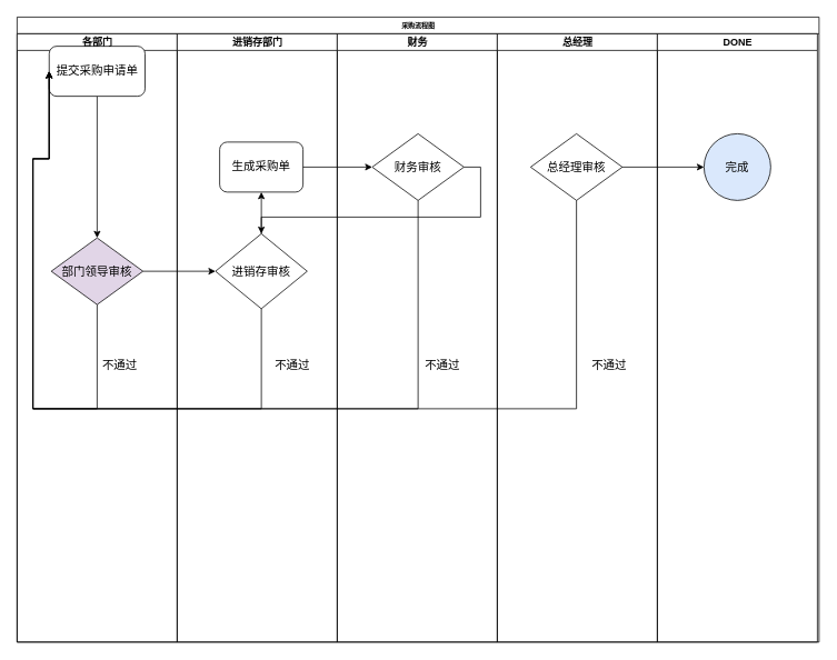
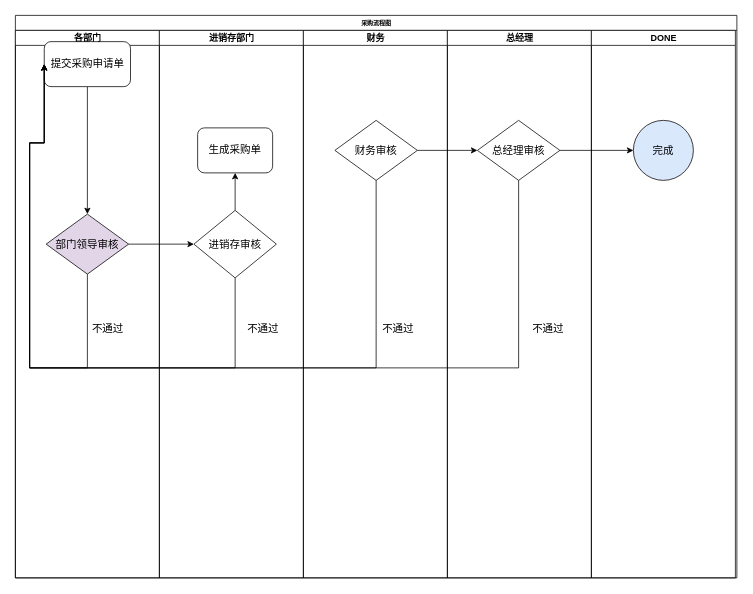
  <mxCell id="0" />
  <mxCell id="1" parent="0" />
  <mxCell id="2" value="采购流程图" style="swimlane;html=1;childLayout=stackLayout;startSize=20;rounded=0;shadow=0;labelBackgroundColor=none;strokeWidth=1;fontFamily=Verdana;fontSize=8;align=center;" parent="1" vertex="1"><mxGeometry x="20" y="20" width="962" height="750" as="geometry" /></mxCell>
  <mxCell id="3" value="各部门" style="swimlane;html=1;startSize=20;" parent="2" vertex="1"><mxGeometry y="20" width="192" height="730" as="geometry" /></mxCell>
  <mxCell id="4" style="edgeStyle=orthogonalEdgeStyle;rounded=0;orthogonalLoop=1;jettySize=auto;html=1;exitX=0.5;exitY=1;exitDx=0;exitDy=0;entryX=0.5;entryY=0;entryDx=0;entryDy=0;" edge="1" parent="3" source="5" target="7"><mxGeometry relative="1" as="geometry" /></mxCell>
  <mxCell id="5" value="提交采购申请单" style="rounded=1;whiteSpace=wrap;html=1;shadow=0;labelBackgroundColor=none;strokeWidth=1;fontFamily=Verdana;fontSize=14;align=center;fontStyle=0" parent="3" vertex="1"><mxGeometry x="38.5" y="15" width="115" height="60" as="geometry" /></mxCell>
  <mxCell id="6" style="edgeStyle=orthogonalEdgeStyle;rounded=0;orthogonalLoop=1;jettySize=auto;html=1;exitX=0.5;exitY=1;exitDx=0;exitDy=0;entryX=0;entryY=0.5;entryDx=0;entryDy=0;fontSize=14;" edge="1" parent="3" source="7" target="5"><mxGeometry relative="1" as="geometry"><Array as="points"><mxPoint x="96" y="450" /><mxPoint x="19" y="450" /><mxPoint x="19" y="150" /></Array></mxGeometry></mxCell>
  <mxCell id="7" value="部门领导审核" style="rhombus;whiteSpace=wrap;html=1;fontStyle=0;fontSize=14;fillColor=#e1d5e7;" vertex="1" parent="3"><mxGeometry x="41" y="245" width="110" height="80" as="geometry" /></mxCell>
  <mxCell id="8" value="不通过" style="text;html=1;align=center;verticalAlign=middle;resizable=0;points=[];autosize=1;fontSize=14;" vertex="1" parent="3"><mxGeometry x="93" y="388" width="60" height="20" as="geometry" /></mxCell>
  <mxCell id="9" value="进销存部门" style="swimlane;html=1;startSize=20;flipH=1;flipV=0;" parent="2" vertex="1"><mxGeometry x="192" y="20" width="192" height="730" as="geometry" /></mxCell>
  <mxCell id="10" value="生成采购单" style="rounded=1;whiteSpace=wrap;html=1;shadow=0;labelBackgroundColor=none;strokeWidth=1;fontFamily=Verdana;fontSize=14;align=center;fontStyle=0" parent="9" vertex="1"><mxGeometry x="51" y="130" width="100" height="60" as="geometry" /></mxCell>
  <mxCell id="11" style="edgeStyle=orthogonalEdgeStyle;rounded=0;orthogonalLoop=1;jettySize=auto;html=1;exitX=0.5;exitY=0;exitDx=0;exitDy=0;fontSize=14;" edge="1" parent="9" source="12" target="10"><mxGeometry relative="1" as="geometry" /></mxCell>
  <mxCell id="12" value="进销存审核" style="rhombus;whiteSpace=wrap;html=1;fontStyle=0;fontSize=14;" vertex="1" parent="9"><mxGeometry x="46" y="240" width="110" height="90" as="geometry" /></mxCell>
  <mxCell id="13" value="不通过" style="text;html=1;align=center;verticalAlign=middle;resizable=0;points=[];autosize=1;fontSize=14;" vertex="1" parent="9"><mxGeometry x="108" y="388" width="60" height="20" as="geometry" /></mxCell>
  <mxCell id="14" value="财务" style="swimlane;html=1;startSize=20;" parent="2" vertex="1"><mxGeometry x="384" y="20" width="192" height="730" as="geometry" /></mxCell>
  <mxCell id="15" value="财务审核" style="rhombus;whiteSpace=wrap;html=1;fontStyle=0;fontSize=14;" vertex="1" parent="14"><mxGeometry x="42" y="120" width="110" height="80" as="geometry" /></mxCell>
  <mxCell id="16" value="不通过" style="text;html=1;align=center;verticalAlign=middle;resizable=0;points=[];autosize=1;fontSize=14;" vertex="1" parent="14"><mxGeometry x="96" y="388" width="60" height="20" as="geometry" /></mxCell>
  <mxCell id="17" value="总经理" style="swimlane;html=1;startSize=20;" parent="2" vertex="1"><mxGeometry x="576" y="20" width="192" height="730" as="geometry" /></mxCell>
  <mxCell id="18" value="总经理审核" style="rhombus;whiteSpace=wrap;html=1;fontStyle=0;fontSize=14;" vertex="1" parent="17"><mxGeometry x="40" y="120" width="110" height="80" as="geometry" /></mxCell>
  <mxCell id="19" value="不通过" style="text;html=1;align=center;verticalAlign=middle;resizable=0;points=[];autosize=1;fontSize=14;" vertex="1" parent="17"><mxGeometry x="104" y="388" width="60" height="20" as="geometry" /></mxCell>
  <mxCell id="20" value="DONE" style="swimlane;html=1;startSize=20;" vertex="1" parent="2"><mxGeometry x="768" y="20" width="192" height="730" as="geometry" /></mxCell>
  <mxCell id="21" value="&lt;span style=&quot;font-size: 14px;&quot;&gt;完成&lt;/span&gt;" style="ellipse;whiteSpace=wrap;html=1;aspect=fixed;fontStyle=0;fontSize=14;fillColor=#dae8fc;" vertex="1" parent="20"><mxGeometry x="56" y="120" width="80" height="80" as="geometry" /></mxCell>
- <mxCell id="22" style="edgeStyle=orthogonalEdgeStyle;rounded=0;orthogonalLoop=1;jettySize=auto;html=1;exitX=1;exitY=0.5;exitDx=0;exitDy=0;entryX=0;entryY=0.5;entryDx=0;entryDy=0;" edge="1" parent="2" source="10" target="15"><mxGeometry relative="1" as="geometry" /></mxCell>
- <mxCell id="23" style="edgeStyle=orthogonalEdgeStyle;rounded=0;orthogonalLoop=1;jettySize=auto;html=1;exitX=1;exitY=0.5;exitDx=0;exitDy=0;" edge="1" parent="2" source="15" target="12"><mxGeometry relative="1" as="geometry" /></mxCell>
+ <mxCell id="23" style="edgeStyle=orthogonalEdgeStyle;rounded=0;orthogonalLoop=1;jettySize=auto;html=1;exitX=1;exitY=0.5;exitDx=0;exitDy=0;entryX=0;entryY=0.5;entryDx=0;entryDy=0;" edge="1" parent="2" source="15" target="18"><mxGeometry relative="1" as="geometry" /></mxCell>
  <mxCell id="24" style="edgeStyle=orthogonalEdgeStyle;rounded=0;orthogonalLoop=1;jettySize=auto;html=1;exitX=1;exitY=0.5;exitDx=0;exitDy=0;entryX=0;entryY=0.5;entryDx=0;entryDy=0;" edge="1" parent="2" source="18" target="21"><mxGeometry relative="1" as="geometry" /></mxCell>
  <mxCell id="25" style="edgeStyle=orthogonalEdgeStyle;rounded=0;orthogonalLoop=1;jettySize=auto;html=1;exitX=1;exitY=0.5;exitDx=0;exitDy=0;entryX=0;entryY=0.5;entryDx=0;entryDy=0;fontSize=14;" edge="1" parent="2" source="7" target="12"><mxGeometry relative="1" as="geometry" /></mxCell>
  <mxCell id="26" style="edgeStyle=orthogonalEdgeStyle;rounded=0;orthogonalLoop=1;jettySize=auto;html=1;exitX=0.5;exitY=1;exitDx=0;exitDy=0;fontSize=14;entryX=0;entryY=0.5;entryDx=0;entryDy=0;" edge="1" parent="2" source="15" target="5"><mxGeometry relative="1" as="geometry"><mxPoint x="270" y="480" as="targetPoint" /><Array as="points"><mxPoint x="481" y="470" /><mxPoint x="19" y="470" /><mxPoint x="19" y="170" /></Array></mxGeometry></mxCell>
  <mxCell id="27" style="edgeStyle=orthogonalEdgeStyle;rounded=0;orthogonalLoop=1;jettySize=auto;html=1;exitX=0.5;exitY=1;exitDx=0;exitDy=0;entryX=0;entryY=0.5;entryDx=0;entryDy=0;fontSize=14;" edge="1" parent="2" source="18" target="5"><mxGeometry relative="1" as="geometry"><Array as="points"><mxPoint x="671" y="470" /><mxPoint x="19" y="470" /><mxPoint x="19" y="170" /></Array></mxGeometry></mxCell>
  <mxCell id="28" style="edgeStyle=orthogonalEdgeStyle;rounded=0;orthogonalLoop=1;jettySize=auto;html=1;exitX=0.5;exitY=1;exitDx=0;exitDy=0;entryX=0;entryY=0.5;entryDx=0;entryDy=0;fontSize=14;" edge="1" parent="2" source="12" target="5"><mxGeometry relative="1" as="geometry"><Array as="points"><mxPoint x="293" y="470" /><mxPoint x="19" y="470" /><mxPoint x="19" y="170" /></Array></mxGeometry></mxCell>
